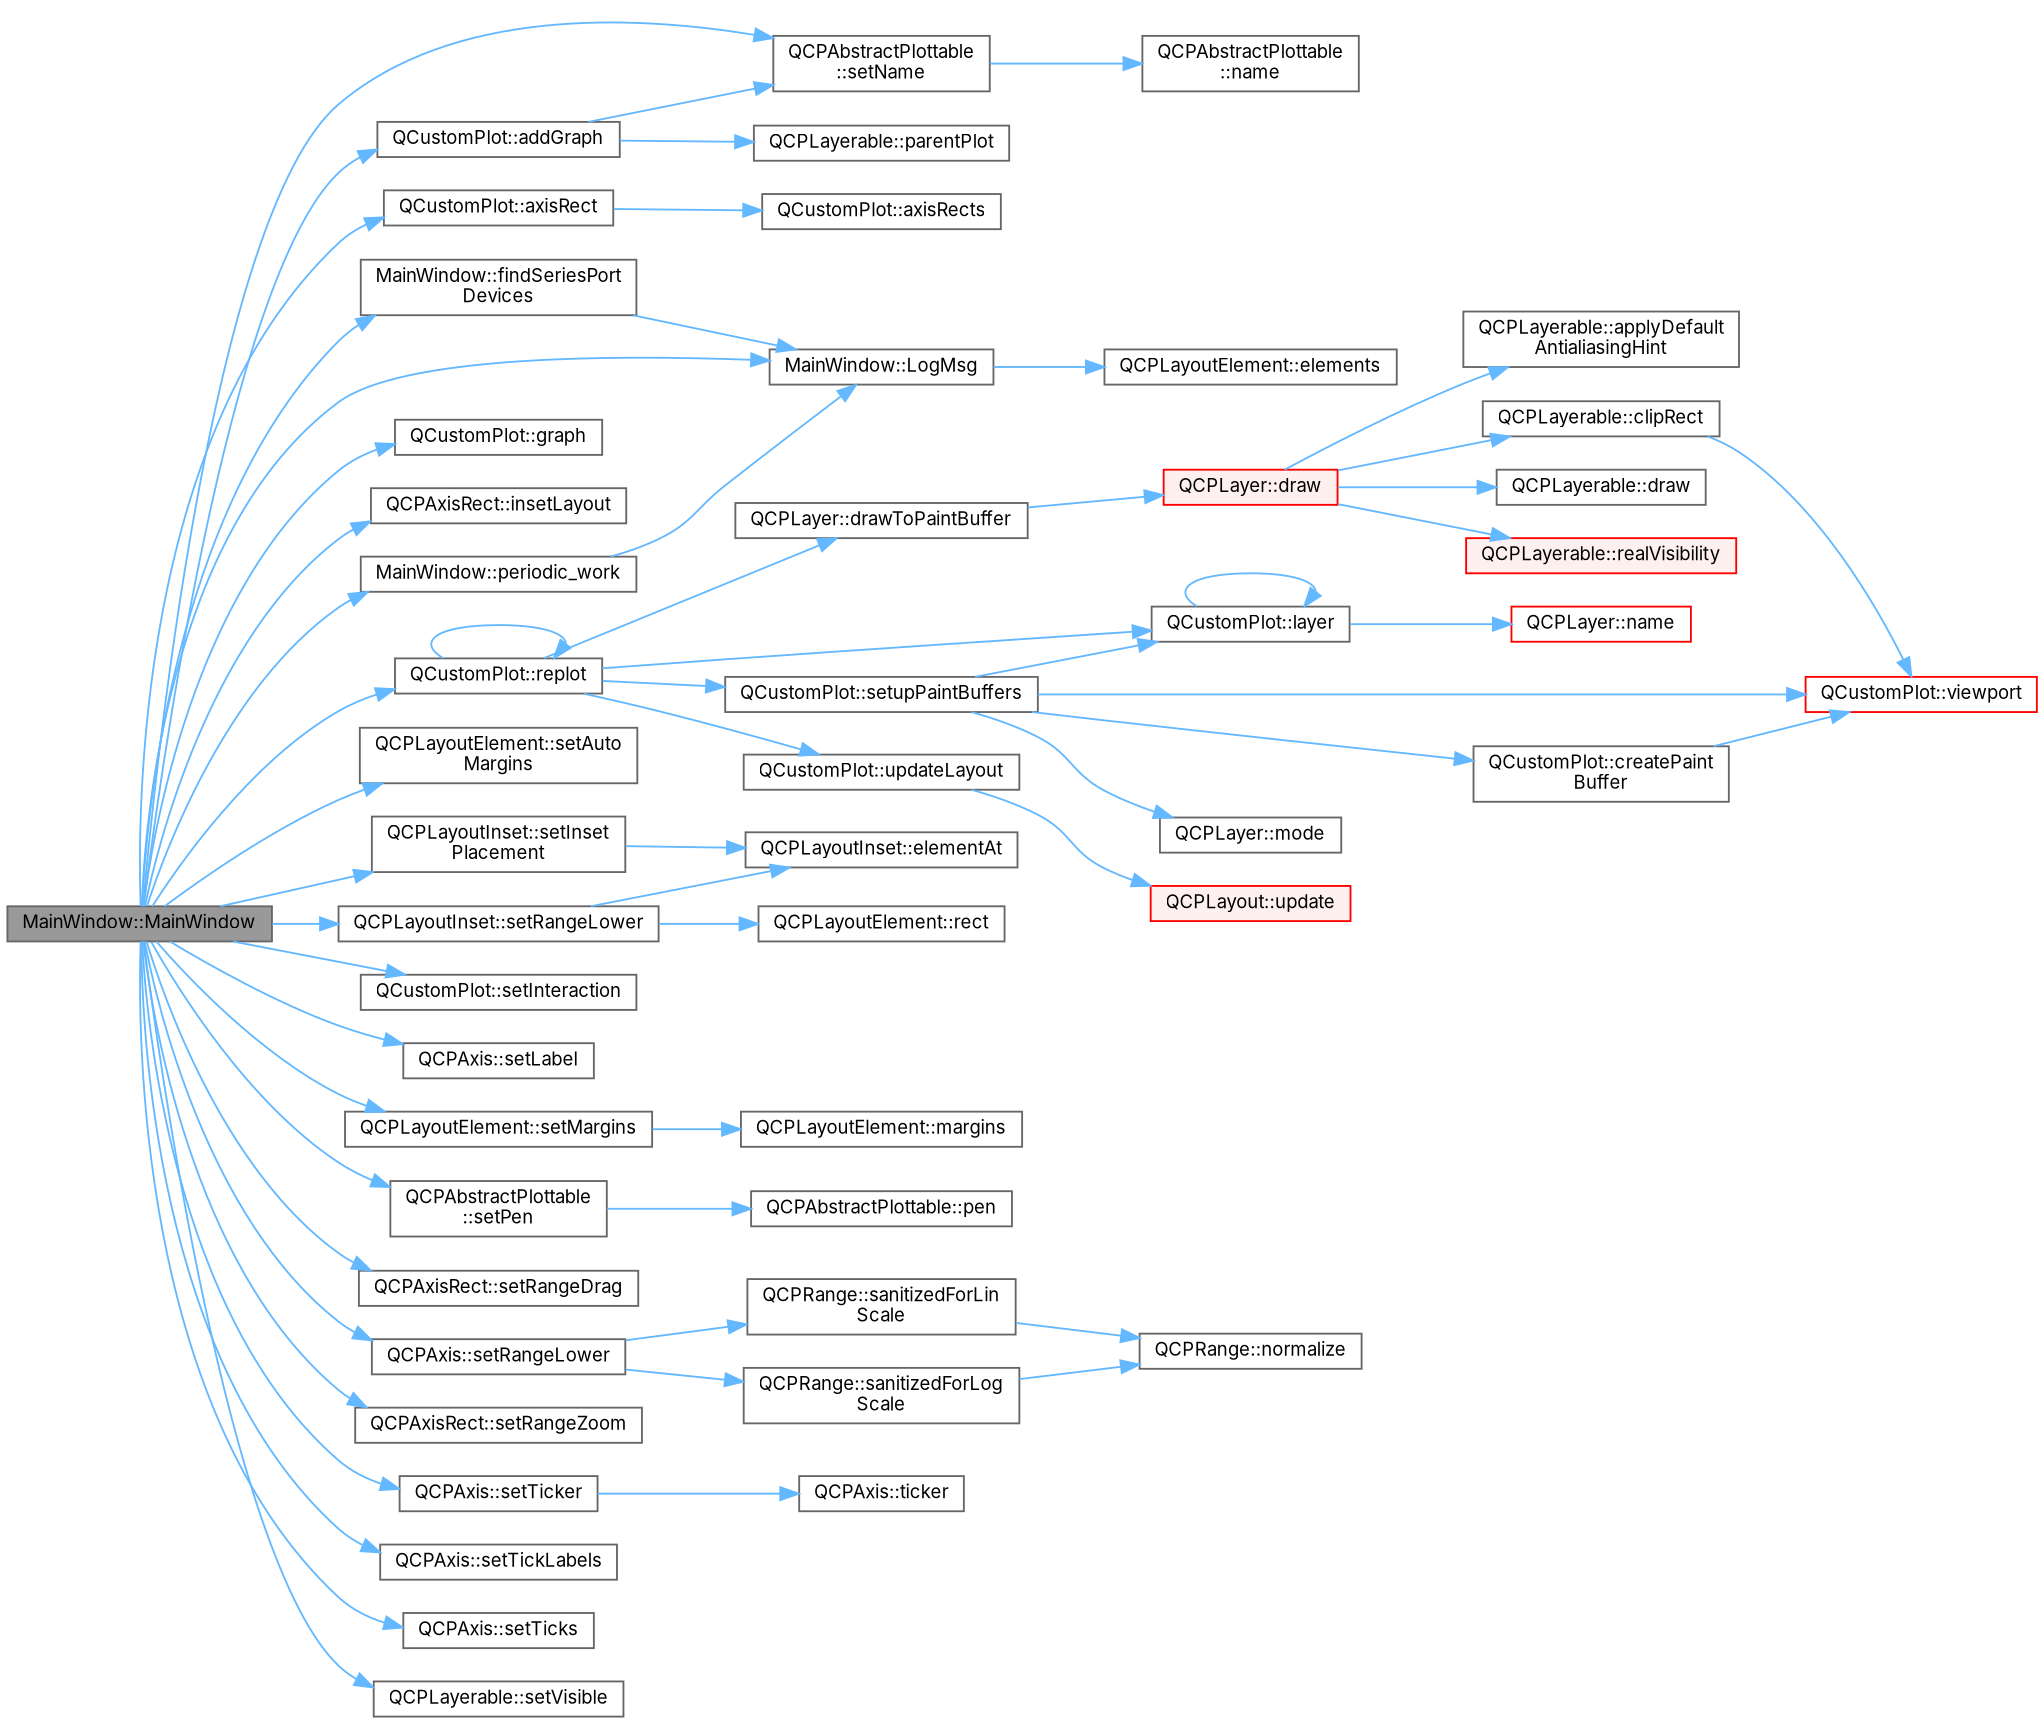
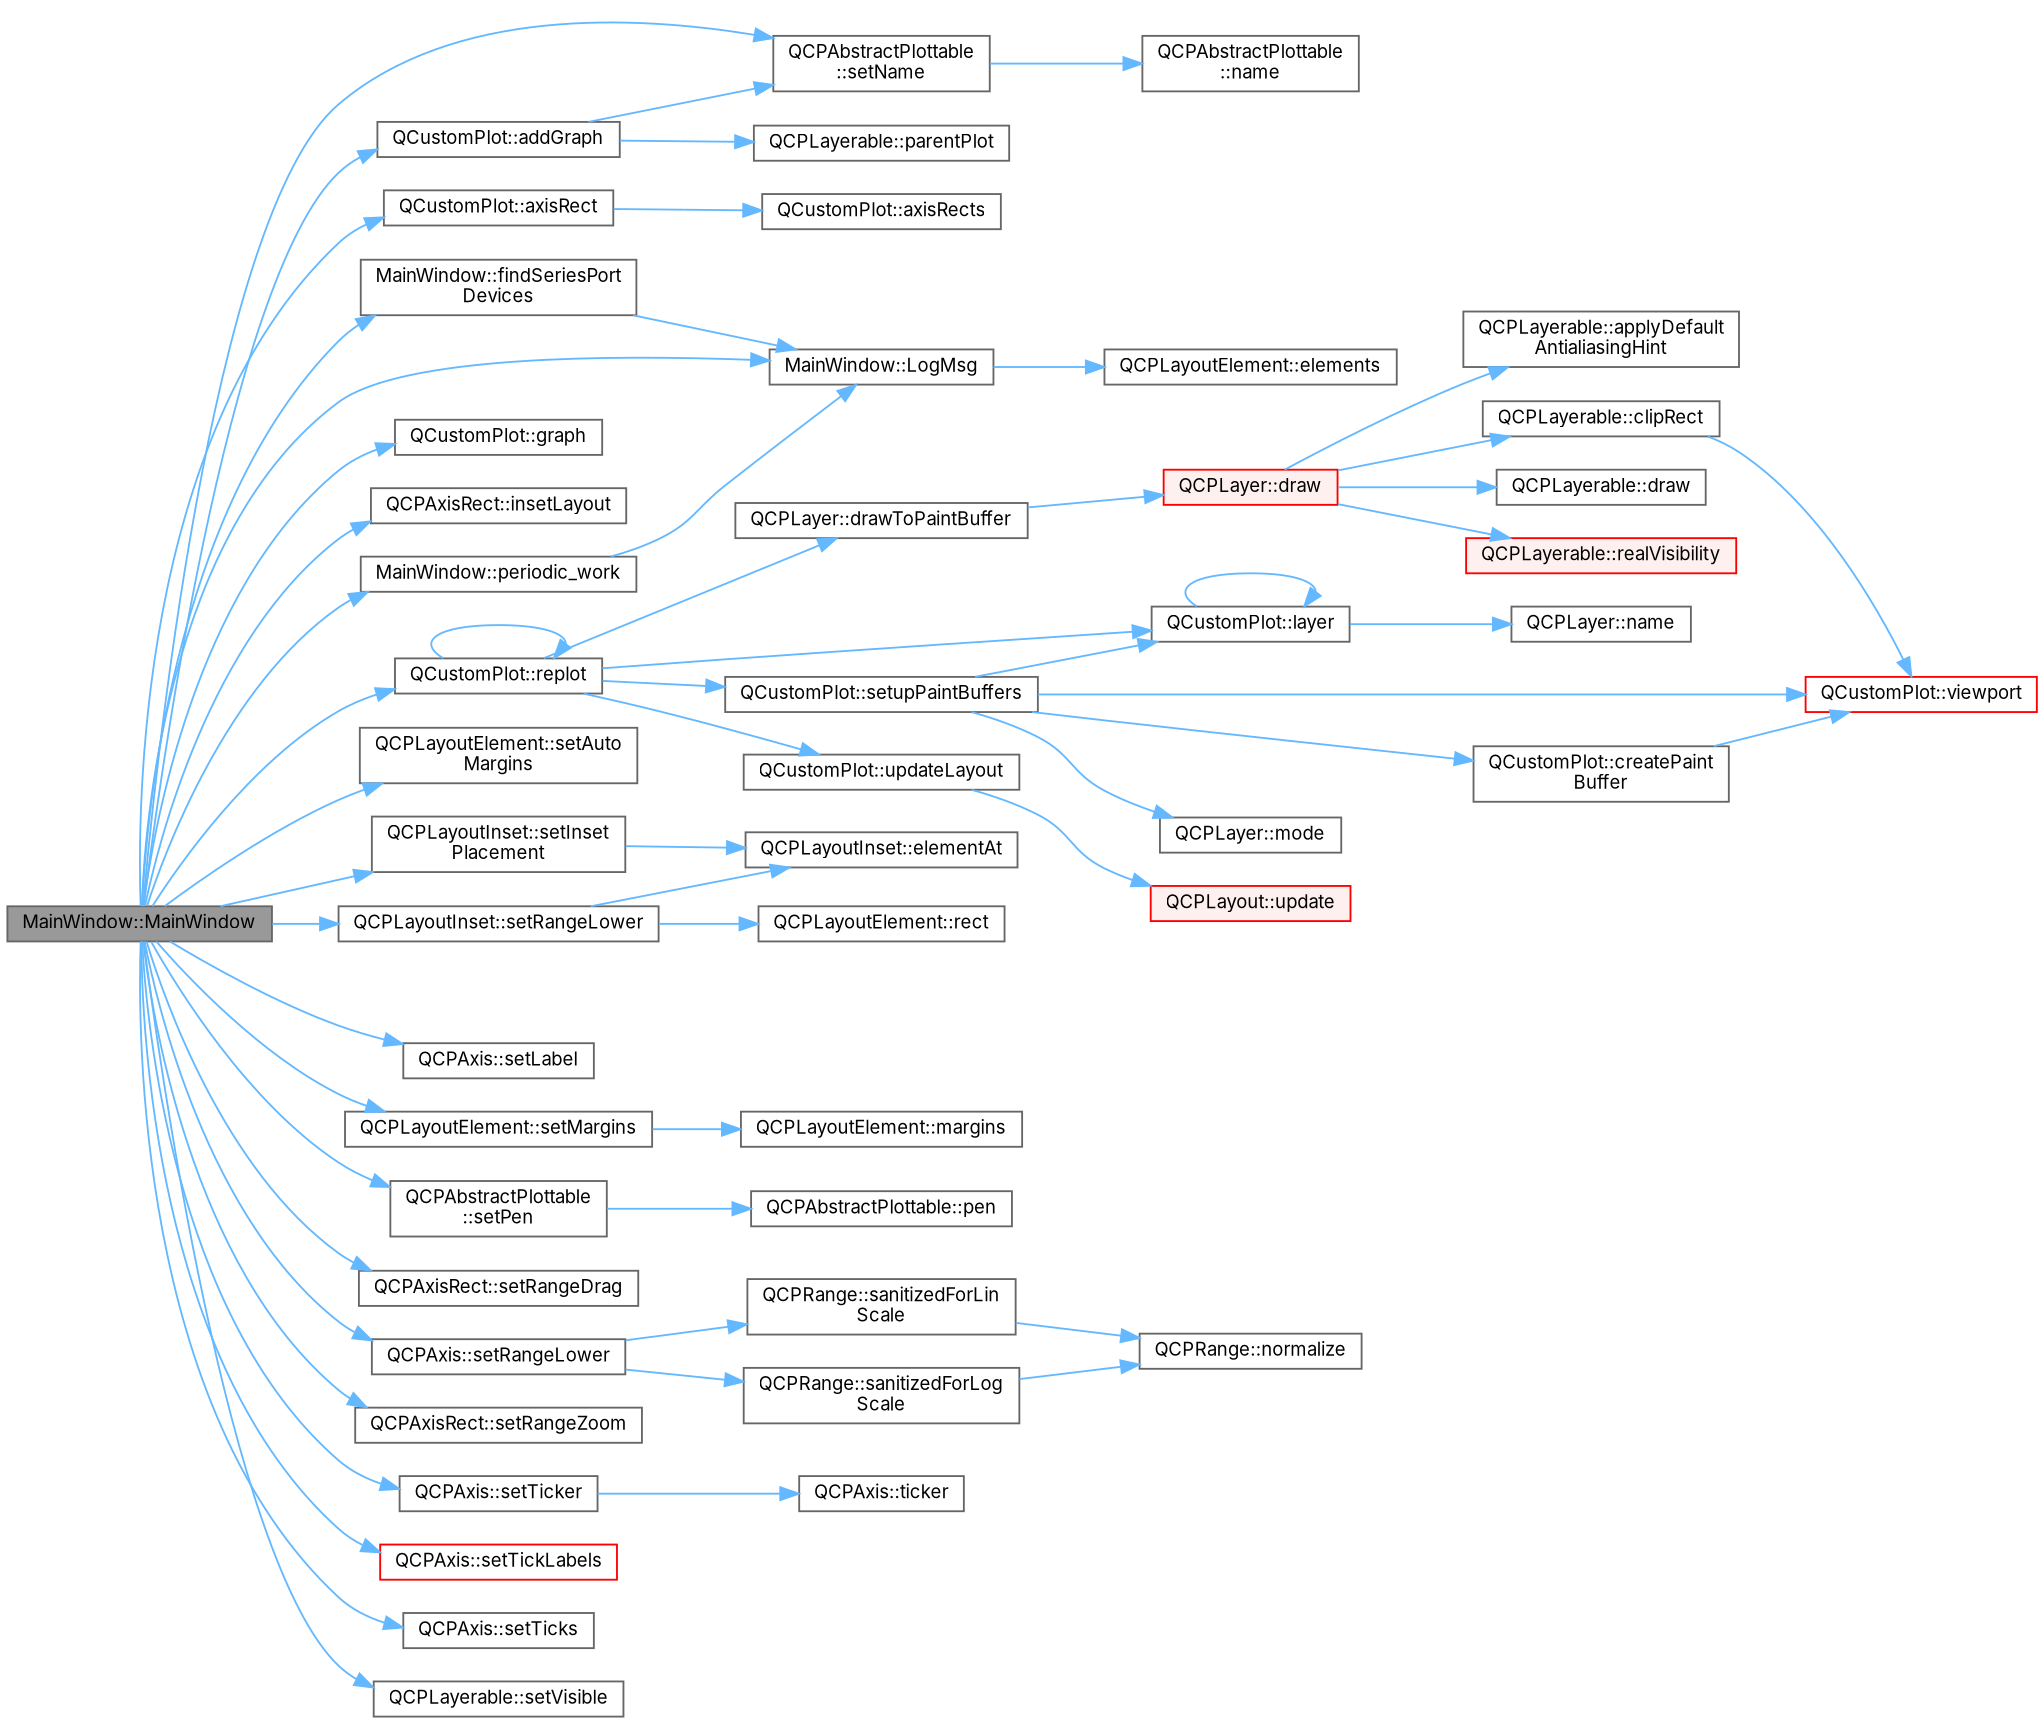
  digraph {
    fontname=Inter
    rankdir=LR
    node [color=grey40 fillcolor=white fontname=Inter fontsize=10 shape=box style=filled]
    edge [color=steelblue1 fontname=Inter fontsize=10 labelfontname=Helvetica labelfontsize=10 style=solid]
    n1 [color=gray40 fillcolor=grey60 fontcolor=black height=0.2 label="MainWindow::MainWindow" width=0.4]
    n2 [height=0.2 label="QCustomPlot::addGraph" width=0.4]
    n3 [height=0.2 label="QCPAbstractPlottable\l::setName" width=0.4]
    n4 [height=0.2 label="QCustomPlot::axisRect" width=0.4]
    n5 [height=0.2 label="MainWindow::findSeriesPort\lDevices" width=0.4]
    n6 [height=0.2 label="MainWindow::LogMsg" width=0.4]
    n7 [height=0.2 label="QCustomPlot::graph" width=0.4]
    n8 [height=0.2 label="QCPAxisRect::insetLayout" width=0.4]
    n9 [height=0.2 label="MainWindow::periodic_work" width=0.4]
    n10 [height=0.2 label="QCustomPlot::replot" width=0.4]
    n11 [height=0.2 label="QCPLayoutElement::setAuto\lMargins" width=0.4]
    n12 [height=0.2 label="QCPLayoutInset::setInset\lPlacement" width=0.4]
    n13 [height=0.2 label="QCPLayoutInset::setRangeLower" width=0.4]
-   n14 [height=0.2 label="QCustomPlot::setInteraction" width=0.4]
    n15 [height=0.2 label="QCPAxis::setLabel" width=0.4]
    n16 [height=0.2 label="QCPLayoutElement::setMargins" width=0.4]
    n17 [height=0.2 label="QCPAbstractPlottable\l::setPen" width=0.4]
    n18 [height=0.2 label="QCPAxisRect::setRangeDrag" width=0.4]
    n19 [height=0.2 label="QCPAxis::setRangeLower" width=0.4]
    n20 [height=0.2 label="QCPAxisRect::setRangeZoom" width=0.4]
    n21 [height=0.2 label="QCPAxis::setTicker" width=0.4]
-   n22 [height=0.2 label="QCPAxis::setTickLabels" width=0.4]
+   n22 [color=red height=0.2 label="QCPAxis::setTickLabels" width=0.4]
    n23 [height=0.2 label="QCPAxis::setTicks" width=0.4]
    n24 [height=0.2 label="QCPLayerable::setVisible" width=0.4]
    n25 [height=0.2 label="QCPLayerable::parentPlot" width=0.4]
    n26 [height=0.2 label="QCPAbstractPlottable\l::name" width=0.4]
    n27 [height=0.2 label="QCustomPlot::axisRects" width=0.4]
    n28 [height=0.2 label="QCPLayoutElement::elements" width=0.4]
    n29 [height=0.2 label="QCPLayer::drawToPaintBuffer" width=0.4]
    n30 [height=0.2 label="QCustomPlot::layer" width=0.4]
    n31 [height=0.2 label="QCustomPlot::setupPaintBuffers" width=0.4]
    n32 [height=0.2 label="QCustomPlot::updateLayout" width=0.4]
    n33 [height=0.2 label="QCPLayoutInset::elementAt" width=0.4]
    n34 [height=0.2 label="QCPLayoutElement::rect" width=0.4]
    n35 [height=0.2 label="QCPLayoutElement::margins" width=0.4]
    n36 [height=0.2 label="QCPAbstractPlottable::pen" width=0.4]
    n37 [height=0.2 label="QCPRange::sanitizedForLin\lScale" width=0.4]
    n38 [height=0.2 label="QCPRange::sanitizedForLog\lScale" width=0.4]
    n39 [height=0.2 label="QCPAxis::ticker" width=0.4]
    n40 [color=red fillcolor="#FFF0F0" height=0.2 label="QCPLayer::draw" width=0.4]
-   n41 [color=red height=0.2 label="QCPLayer::name" width=0.4]
+   n41 [height=0.2 label="QCPLayer::name" width=0.4]
    n42 [color=red height=0.2 label="QCustomPlot::viewport" width=0.4]
    n43 [height=0.2 label="QCustomPlot::createPaint\lBuffer" width=0.4]
    n44 [height=0.2 label="QCPLayer::mode" width=0.4]
    n45 [color=red fillcolor="#FFF0F0" height=0.2 label="QCPLayout::update" width=0.4]
    n46 [height=0.2 label="QCPLayerable::applyDefault\lAntialiasingHint" width=0.4]
    n47 [height=0.2 label="QCPLayerable::clipRect" width=0.4]
    n48 [height=0.2 label="QCPLayerable::draw" width=0.4]
    n49 [color=red fillcolor="#FFF0F0" height=0.2 label="QCPLayerable::realVisibility" width=0.4]
    n50 [height=0.2 label="QCPRange::normalize" width=0.4]
    n1 -> n2
    n1 -> n3
    n1 -> n4
    n1 -> n5
    n1 -> n6
    n1 -> n7
    n1 -> n8
    n1 -> n9
    n1 -> n10
    n1 -> n11
    n1 -> n12
    n1 -> n13
-   n1 -> n14
    n1 -> n15
    n1 -> n16
    n1 -> n17
    n1 -> n18
    n1 -> n19
    n1 -> n20
    n1 -> n21
    n1 -> n22
    n1 -> n23
    n1 -> n24
    n2 -> n3
    n2 -> n25
    n3 -> n26
    n4 -> n27
    n5 -> n6
    n6 -> n28
    n9 -> n6
    n10 -> n10
    n10 -> n29
    n10 -> n30
    n10 -> n31
    n10 -> n32
    n12 -> n33
    n13 -> n33
    n13 -> n34
    n16 -> n35
    n17 -> n36
    n19 -> n37
    n19 -> n38
    n21 -> n39
    n29 -> n40
    n30 -> n30
    n30 -> n41
    n31 -> n30
    n31 -> n42
    n31 -> n43
    n31 -> n44
    n32 -> n45
    n37 -> n50
    n38 -> n50
    n40 -> n46
    n40 -> n47
    n40 -> n48
    n40 -> n49
    n43 -> n42
    n47 -> n42
  }
